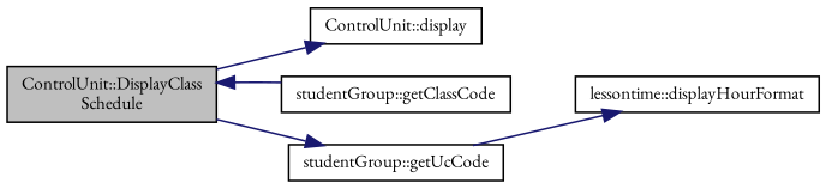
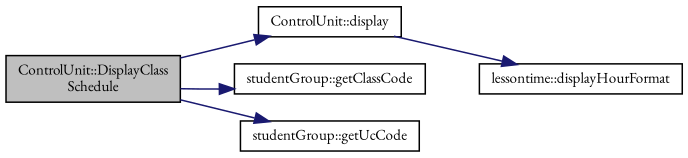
  digraph {
    fontname="EB Garamond"
    rankdir=LR
    node [color=black fillcolor=white fontname="EB Garamond" fontsize=10 shape=record style=filled]
    edge [color=midnightblue fontname="EB Garamond" fontsize=10 labelfontname=Helvetica labelfontsize=10 style=solid]
    n1 [fillcolor=grey75 fontcolor=black height=0.2 label="ControlUnit::DisplayClass\lSchedule" width=0.4]
    n2 [height=0.2 label="ControlUnit::display" width=0.4]
    n3 [height=0.2 label="studentGroup::getClassCode" width=0.4]
    n4 [height=0.2 label="studentGroup::getUcCode" width=0.4]
    n5 [height=0.2 label="lessontime::displayHourFormat" width=0.4]
    n1 -> n2
-   n3 -> n1
+   n1 -> n3
    n1 -> n4
-   n4 -> n5
+   n2 -> n5
  }
